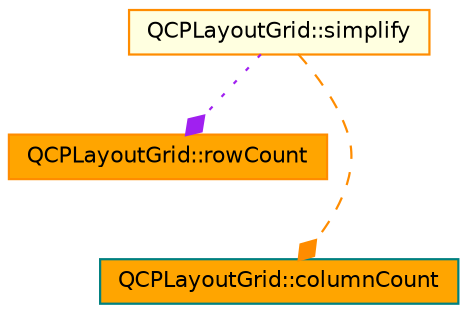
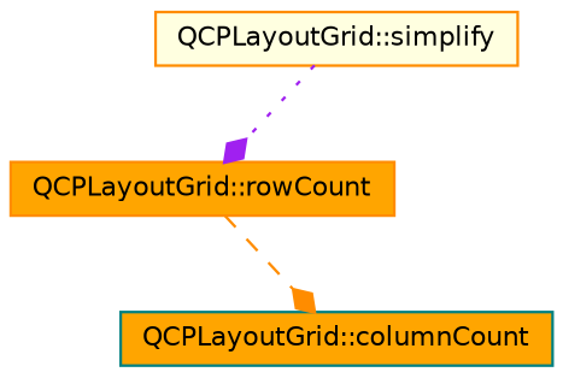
  digraph {
    rankdir=TB
    node [color=darkorange fillcolor=orange fontname=Helvetica fontsize=10 shape=record style=filled]
    edge [arrowhead=diamond fontname=Helvetica fontsize=10 labelfontname=Helvetica labelfontsize=10]
    n1 [fillcolor=lightyellow fontcolor=black height=0.2 label="QCPLayoutGrid::simplify" width=0.4]
    n2 [height=0.2 label="QCPLayoutGrid::rowCount" width=0.4]
    n3 [color=teal height=0.2 label="QCPLayoutGrid::columnCount" width=0.4]
    n1 -> n2 [color=purple style=dotted]
-   n1 -> n3 [color=darkorange style=dashed]
+   n2 -> n3 [color=darkorange style=dashed]
  }
